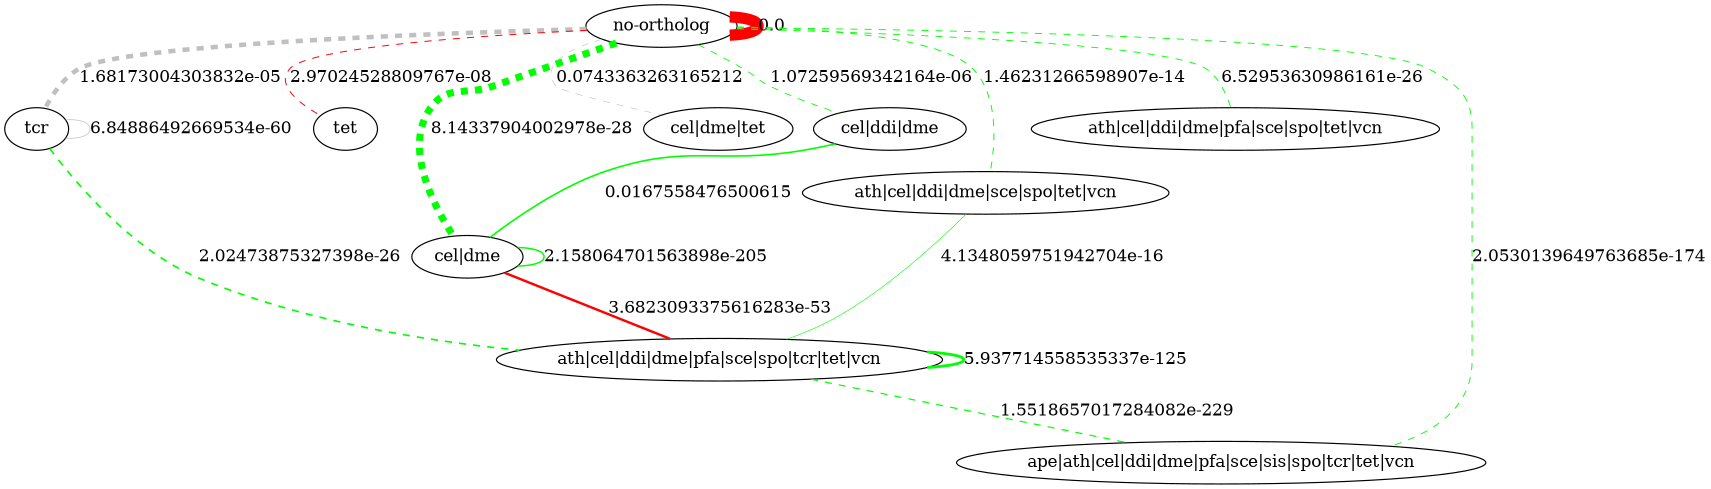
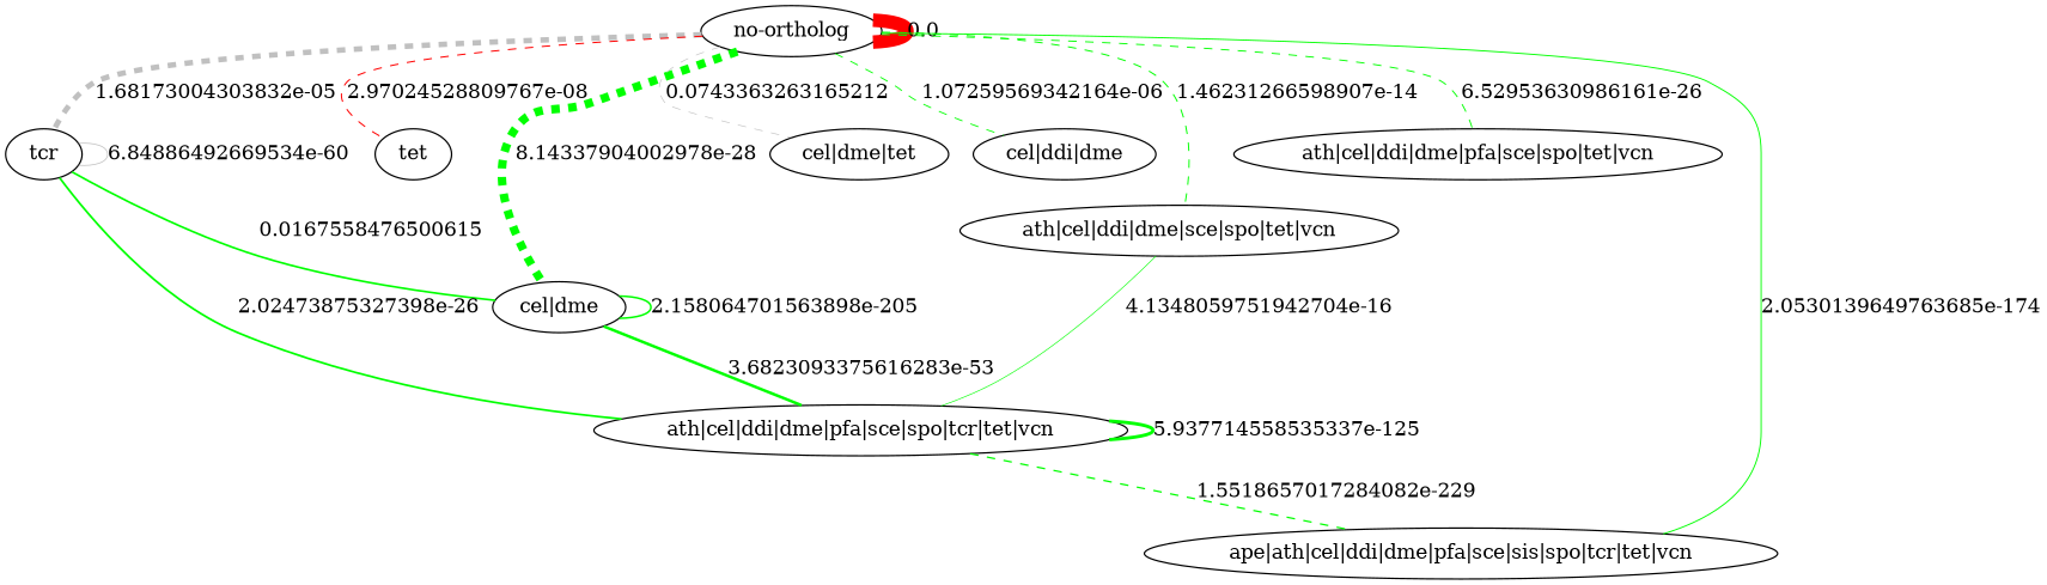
  graph {
    edge [A="-----------------" B="-+--+-++-+-+-++++" PROF_A="-+--+-++-+-+-++++" PROF_Q="-----------------" color=green style=solid taxa_A="ath|cel|ddi|dme|pfa|sce|spo|tcr|tet|vcn" taxa_Q="no-ortholog" taxonomy_A=eukar taxonomy_Q=mixed]
    "no-ortholog"
    n2 [label=tcr]
    n3 [label=tet]
    "cel|dme"
    "cel|dme|tet"
    "cel|ddi|dme"
    "ath|cel|ddi|dme|sce|spo|tet|vcn"
    "ath|cel|ddi|dme|pfa|sce|spo|tet|vcn"
    "ape|ath|cel|ddi|dme|pfa|sce|sis|spo|tcr|tet|vcn"
    "ath|cel|ddi|dme|pfa|sce|spo|tcr|tet|vcn"
    "no-ortholog" -- "no-ortholog" [B="-----------------" PROF_A="-----------------" color=red expected_nab=42145.681 label=0.0 nab=25494 penwidth=9.552428948798172 taxa_A="no-ortholog" taxonomy_A=mixed]
    "no-ortholog" -- n2 [B="-------+---------" PROF_A="-------+---------" color=grey expected_nab=9970.8464 label="1.68173004303832e-05" nab=10324 penwidth=3.8683328025179384 style=dashed taxa_A=dme]
    "no-ortholog" -- n3 [B="----+------------" PROF_A="----+------------" color=red expected_nab=1992.5395 label="2.97024528809767e-08" nab=2203 penwidth=0.8254491634973864 style=dashed taxa_A=cel]
    "no-ortholog" -- "cel|dme" [B="----+--+---------" PROF_A="----+--+---------" expected_nab=14846.6814 label="8.14337904002978e-28" nab=15925 penwidth=5.966989527324502 style=dashed taxa_A="cel|dme"]
    "no-ortholog" -- "cel|dme|tet" [B="----+--+-------+-" PROF_A="----+--+-------+-" color=grey expected_nab=1316.1832 label=0.0743363263165212 nab=1371 penwidth=0.5137044045188002 style=dashed taxa_A="cel|dme|tet"]
    "no-ortholog" -- "cel|ddi|dme" [B="----+-++---------" PROF_A="----+-++---------" expected_nab=1725.5937 label="1.07259569342164e-06" nab=1898 penwidth=0.7111677314199001 style=dashed taxa_A="cel|ddi|dme"]
    "no-ortholog" -- "ath|cel|ddi|dme|sce|spo|tet|vcn" [B="-+--+-++---+-+-++" PROF_A="-+--+-++---+-+-++" expected_nab=2457.3062 label="1.46231266598907e-14" nab=2141 penwidth=0.802218183861963 style=dashed taxa_A="ath|cel|ddi|dme|sce|spo|tet|vcn"]
    "no-ortholog" -- "ath|cel|ddi|dme|pfa|sce|spo|tet|vcn" [B="-+--+-++-+-+-+-++" PROF_A="-+--+-++-+-+-+-++" expected_nab=2461.8021 label="6.52953630986161e-26" nab=2034 penwidth=0.762126009329861 style=dashed taxa_A="ath|cel|ddi|dme|pfa|sce|spo|tet|vcn"]
-   "no-ortholog" -- "ape|ath|cel|ddi|dme|pfa|sce|sis|spo|tcr|tet|vcn" [B="++--+-++-+-++++++" PROF_A="++--+-++-+-++++++" expected_nab=3340.4752 label="2.0530139649763685e-174" nab=2042 penwidth=0.7651235550892707 style=dashed taxa_A="ape|ath|cel|ddi|dme|pfa|sce|sis|spo|tcr|tet|vcn" taxonomy_A=mixed]
+   "no-ortholog" -- "ape|ath|cel|ddi|dme|pfa|sce|sis|spo|tcr|tet|vcn" [B="++--+-++-+-++++++" PROF_A="++--+-++-+-++++++" expected_nab=3340.4752 label="2.0530139649763685e-174" nab=2042 penwidth=0.7651235550892707 taxa_A="ape|ath|cel|ddi|dme|pfa|sce|sis|spo|tcr|tet|vcn" taxonomy_A=mixed]
    n2 -- n2 [A="-------+---------" B="-------+---------" PROF_A="-------+---------" PROF_Q="-------+---------" color=grey expected_nab=2358.9079 label="6.84886492669534e-60" nab=1656 penwidth=0.6204919721977631 taxa_A=dme taxa_Q=dme taxonomy_Q=eukar]
-   "cel|ddi|dme" -- "cel|dme" [A="-------+---------" B="----+--+---------" PROF_A="----+--+---------" PROF_Q="-------+---------" expected_nab=3512.4354 label=0.0167558476500615 nab=3643 penwidth=1.3650074001910937 taxa_A="cel|dme" taxa_Q=dme taxonomy_Q=eukar]
-   n2 -- "ath|cel|ddi|dme|pfa|sce|spo|tcr|tet|vcn" [A="-------+---------" PROF_Q="-------+---------" expected_nab=4394.9318 label="2.02473875327398e-26" nab=3774 penwidth=1.4140922120014239 style=dashed taxa_Q=dme taxonomy_Q=eukar]
+   n2 -- "cel|dme" [A="-------+---------" B="----+--+---------" PROF_A="----+--+---------" PROF_Q="-------+---------" expected_nab=3512.4354 label=0.0167558476500615 nab=3643 penwidth=1.3650074001910937 taxa_A="cel|dme" taxa_Q=dme taxonomy_Q=eukar]
+   n2 -- "ath|cel|ddi|dme|pfa|sce|spo|tcr|tet|vcn" [A="-------+---------" PROF_Q="-------+---------" expected_nab=4394.9318 label="2.02473875327398e-26" nab=3774 penwidth=1.4140922120014239 taxa_Q=dme taxonomy_Q=eukar]
    "cel|dme" -- "cel|dme" [A="----+--+---------" B="----+--+---------" PROF_A="----+--+---------" PROF_Q="----+--+---------" expected_nab=5230.0483 label="2.158064701563898e-205" nab=3347 penwidth=1.2540982070929427 taxa_A="cel|dme" taxa_Q="cel|dme" taxonomy_Q=eukar]
-   "cel|dme" -- "ath|cel|ddi|dme|pfa|sce|spo|tcr|tet|vcn" [A="----+--+---------" PROF_Q="----+--+---------" color=red expected_nab=6544.0935 label="3.6823093375616283e-53" nab=5469 penwidth=2.049197219776308 taxa_Q="cel|dme" taxonomy_Q=eukar]
+   "cel|dme" -- "ath|cel|ddi|dme|pfa|sce|spo|tcr|tet|vcn" [A="----+--+---------" PROF_Q="----+--+---------" expected_nab=6544.0935 label="3.6823093375616283e-53" nab=5469 penwidth=2.049197219776308 taxa_Q="cel|dme" taxonomy_Q=eukar]
    "ath|cel|ddi|dme|sce|spo|tet|vcn" -- "ath|cel|ddi|dme|pfa|sce|spo|tcr|tet|vcn" [A="-+--+-++---+-+-++" PROF_Q="-+--+-++---+-+-++" expected_nab=1083.127 label="4.1348059751942704e-16" nab=1340 penwidth=0.5020889147010885 taxa_Q="ath|cel|ddi|dme|sce|spo|tet|vcn" taxonomy_Q=eukar]
    "ath|cel|ddi|dme|pfa|sce|spo|tcr|tet|vcn" -- "ape|ath|cel|ddi|dme|pfa|sce|sis|spo|tcr|tet|vcn" [A="-+--+-++-+-+-++++" B="++--+-++-+-++++++" PROF_A="++--+-++-+-++++++" PROF_Q="-+--+-++-+-+-++++" expected_nab=1472.4087 label="1.5518657017284082e-229" nab=2732 penwidth=1.0236618768383385 style=dashed taxa_A="ape|ath|cel|ddi|dme|pfa|sce|sis|spo|tcr|tet|vcn" taxa_Q="ath|cel|ddi|dme|pfa|sce|spo|tcr|tet|vcn" taxonomy_A=mixed taxonomy_Q=eukar]
    "ath|cel|ddi|dme|pfa|sce|spo|tcr|tet|vcn" -- "ath|cel|ddi|dme|pfa|sce|spo|tcr|tet|vcn" [A="-+--+-++-+-+-++++" PROF_Q="-+--+-++-+-+-++++" expected_nab=8188.2914 label="5.937714558535337e-125" nab=6362 penwidth=2.3837982651703915 taxa_Q="ath|cel|ddi|dme|pfa|sce|spo|tcr|tet|vcn" taxonomy_Q=eukar]
  }
